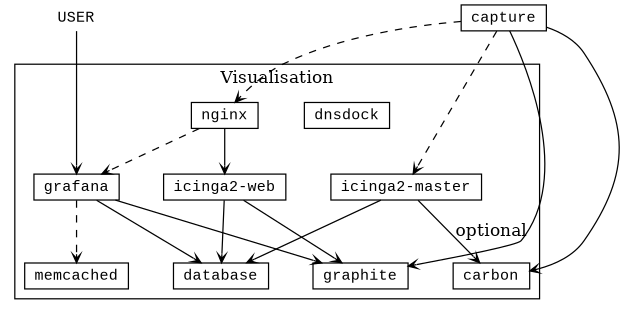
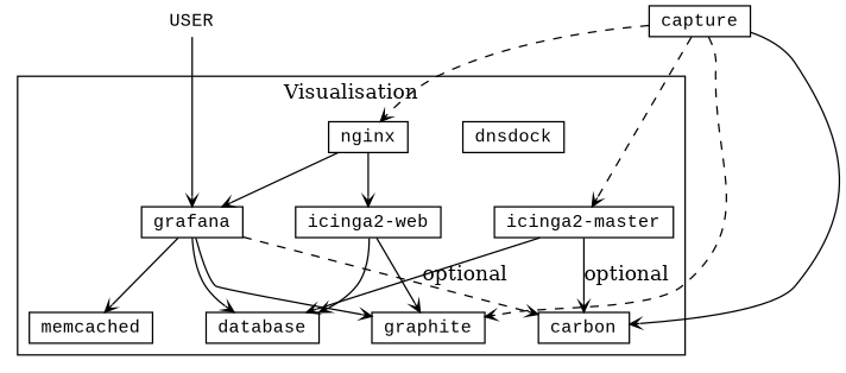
  digraph {
    concentrate=false
    nodesep=0.5
    splines=true
    node [fontname="Courier New" fontsize=12 shape=box]
    edge [arrowhead=vee arrowsize=0.7 arrowtail=vee splines=curved style=solid weight=1000]
    n1 [height=0.2 label=USER shape=none width=0.2]
    capture [height=0.2 width=0.2]
    n3 [height=0.2 label=grafana width=0.2]
    n4 [height=0.2 label="icinga2-master" width=0.2]
    n5 [height=0.2 label="icinga2-web" width=0.2]
    n6 [height=0.2 label=memcached width=0.2]
    n7 [height=0.2 label=carbon width=0.2]
    n8 [height=0.2 label=graphite width=0.2]
    n9 [height=0.2 label=dnsdock width=0.2]
    n10 [height=0.2 label=nginx width=0.2]
    n11 [height=0.2 label=database width=0.2]
    subgraph sub_1 {
      rank=min
      n1
      capture
    }
    subgraph sub_2 {
      n1
    }
    subgraph cluster_3 {
      label=Visualisation
      n9
      n10
      n11
      subgraph sub_4 {
        label=Visualisation
        rank=same
        n3
        n4
        n5
      }
      subgraph sub_5 {
        label=Visualisation
        rank=same
        n6
        n7
        n8
      }
    }
    n1 -> n3 [weight=""]
    capture -> n4 [style=dashed]
    capture -> n7
-   capture -> n8
+   capture -> n8 [style=dashed]
    capture -> n10 [style=dashed]
-   n3 -> n6 [style=dashed]
+   n3 -> n6
+   n3 -> n7 [label=optional style=dashed]
    n3 -> n8
    n3 -> n11
    n4 -> n7 [label=optional]
    n4 -> n11 [weight=""]
    n5 -> n8 [weight=""]
    n5 -> n11 [weight=""]
-   n10 -> n3 [style=dashed]
+   n10 -> n3
    n10 -> n5
  }
